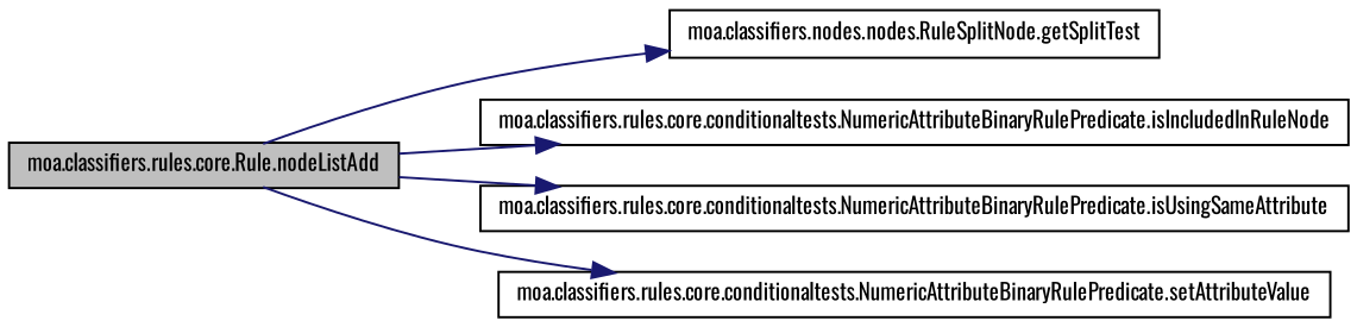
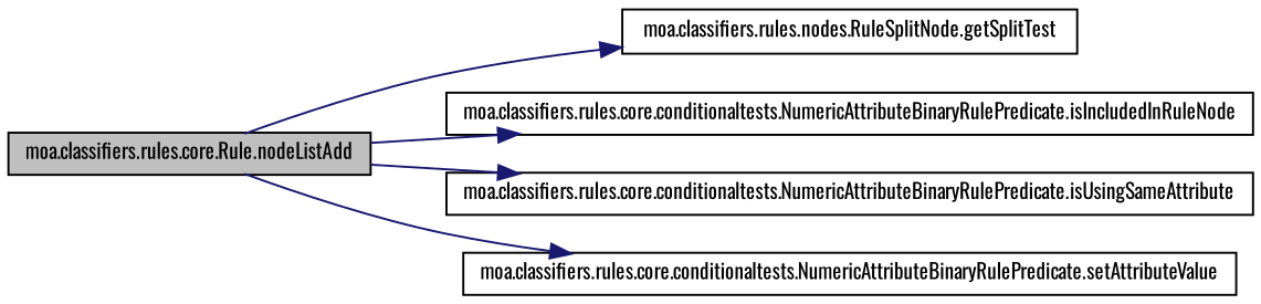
  digraph {
    rankdir=LR
    fontname=Oswald
    node [color=black fillcolor=white fontname=Oswald fontsize=10 shape=record style=filled]
    edge [color=midnightblue fontname=Oswald fontsize=10 labelfontname=Helvetica labelfontsize=10 style=solid]
    n1 [fillcolor=grey75 fontcolor=black height=0.2 label="moa.classifiers.rules.core.Rule.nodeListAdd" width=0.4]
-   n2 [height=0.2 label="moa.classifiers.nodes.nodes.RuleSplitNode.getSplitTest" width=0.4]
+   n2 [height=0.2 label="moa.classifiers.rules.nodes.RuleSplitNode.getSplitTest" width=0.4]
    n3 [height=0.2 label="moa.classifiers.rules.core.conditionaltests.NumericAttributeBinaryRulePredicate.isIncludedInRuleNode" width=0.4]
    n4 [height=0.2 label="moa.classifiers.rules.core.conditionaltests.NumericAttributeBinaryRulePredicate.isUsingSameAttribute" width=0.4]
    n5 [height=0.2 label="moa.classifiers.rules.core.conditionaltests.NumericAttributeBinaryRulePredicate.setAttributeValue" width=0.4]
    n1 -> n2
    n1 -> n3
    n1 -> n4
    n1 -> n5
  }
